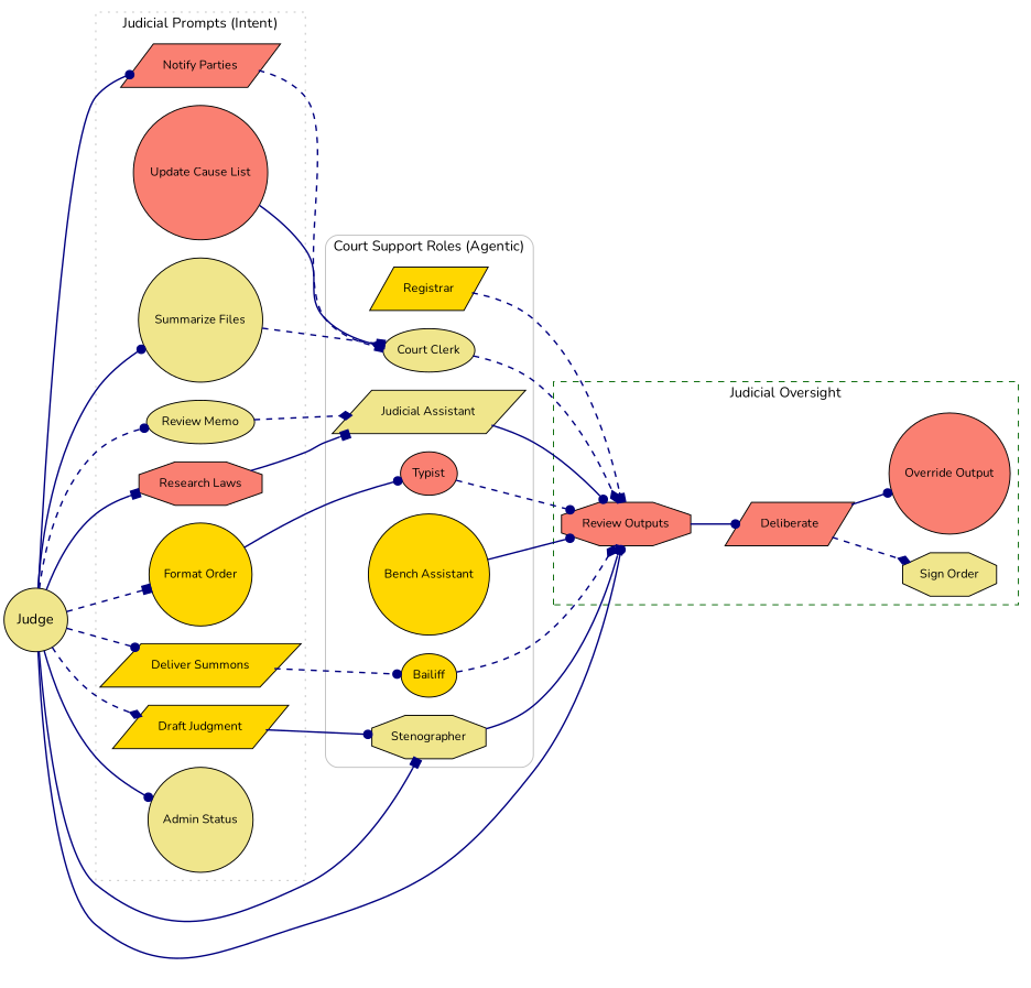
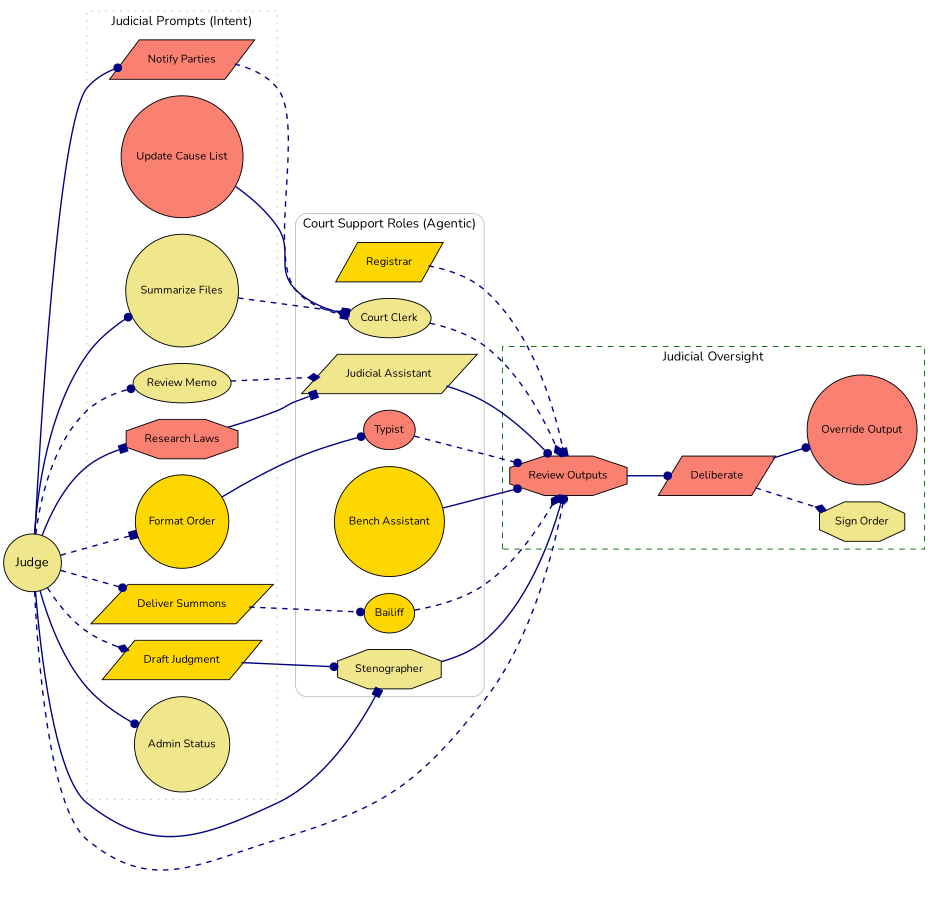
  digraph {
    bgcolor=white
    fontname=Nunito
    rankdir=LR
    node [fillcolor=khaki fontname=Nunito fontsize=12 shape=circle style=filled]
    edge [arrowhead=dot color=navy fontname=Nunito penwidth=1.5 style=bold]
    "Research Laws" [fillcolor=salmon height=0.6 shape=octagon]
    "Summarize Files" [height=0.6]
    "Draft Judgment" [fillcolor=gold height=0.6 shape=parallelogram]
    "Notify Parties" [fillcolor=salmon height=0.6 shape=parallelogram]
    "Format Order" [fillcolor=gold height=0.6]
    "Update Cause List" [fillcolor=salmon height=0.6]
    "Admin Status" [height=0.6]
    "Review Memo" [height=0.6 shape=ellipse]
    "Deliver Summons" [fillcolor=gold height=0.6 shape=parallelogram]
    n10 [height=0.6 label="Court Clerk" shape=ellipse]
    n11 [height=0.6 label=Stenographer shape=octagon]
    n12 [fillcolor=salmon height=0.6 label=Typist shape=ellipse]
    n13 [fillcolor=gold height=0.6 label="Bench Assistant"]
    n14 [height=0.6 label="Judicial Assistant" shape=parallelogram]
    n15 [fillcolor=gold height=0.6 label=Bailiff shape=ellipse]
    n16 [fillcolor=gold height=0.6 label=Registrar shape=parallelogram]
    "Review Outputs" [fillcolor=salmon height=0.6 shape=octagon]
    Deliberate [fillcolor=salmon height=0.6 shape=parallelogram]
    "Sign Order" [height=0.6 shape=octagon]
    n20 [fillcolor=salmon height=0.6 label="Override Output"]
    n21 [fontsize=14 height=0.6 label=Judge]
    subgraph cluster_1 {
      color=gray
      label="Judicial Prompts (Intent)"
      style=dotted
      "Research Laws"
      "Summarize Files"
      "Draft Judgment"
      "Notify Parties"
      "Format Order"
      "Update Cause List"
      "Admin Status"
      "Review Memo"
      "Deliver Summons"
    }
    subgraph cluster_2 {
      color=gray
      fontcolor=black
      label="Court Support Roles (Agentic)"
      style=rounded
      n10
      n11
      n12
      n13
      n14
      n15
      n16
    }
    subgraph cluster_3 {
      color=darkgreen
      label="Judicial Oversight"
      style=dashed
      "Review Outputs"
      Deliberate
      "Sign Order"
      n20
    }
    "Research Laws" -> n14 [arrowhead=box]
    "Summarize Files" -> n10 [arrowhead=box style=dashed]
    "Draft Judgment" -> n11
    "Notify Parties" -> n10 [arrowhead=box style=dashed]
    "Format Order" -> n12
    "Update Cause List" -> n10 [arrowhead=diamond]
    "Review Memo" -> n14 [arrowhead=diamond style=dashed]
    "Deliver Summons" -> n15 [style=dashed]
    n10 -> "Review Outputs" [arrowhead=diamond style=dashed]
    n11 -> "Review Outputs" [arrowhead=box]
    n12 -> "Review Outputs" [style=dashed]
    n13 -> "Review Outputs"
    n14 -> "Review Outputs"
    n15 -> "Review Outputs" [arrowhead=diamond style=dashed]
    n16 -> "Review Outputs" [arrowhead=box style=dashed]
    "Review Outputs" -> Deliberate
    Deliberate -> "Sign Order" [arrowhead=diamond style=dashed]
    Deliberate -> n20
    n21 -> "Research Laws" [arrowhead=box]
    n21 -> "Summarize Files"
    n21 -> "Draft Judgment" [arrowhead=diamond style=dashed]
    n21 -> "Notify Parties"
    n21 -> "Format Order" [arrowhead=box style=dashed]
    n21 -> "Admin Status"
    n21 -> "Review Memo" [style=dashed]
    n21 -> "Deliver Summons" [style=dashed]
    n21 -> n11 [arrowhead=box]
-   n21 -> "Review Outputs"
+   n21 -> "Review Outputs" [style=dashed]
  }
